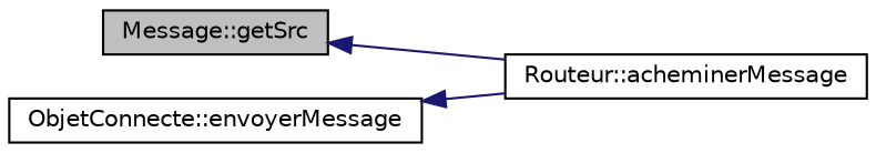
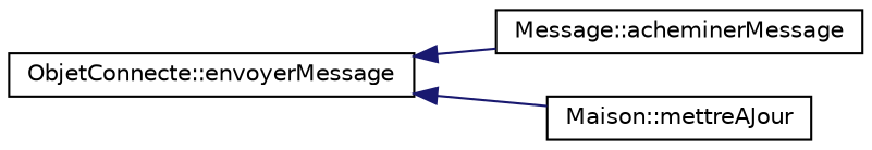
  digraph {
    rankdir=LR
    node [color=black fontname=Helvetica fontsize=10 shape=record]
    edge [color=midnightblue dir=back fontname=Helvetica fontsize=10 labelfontname=Helvetica labelfontsize=10 style=solid]
-   n1 [fillcolor=grey75 fontcolor=black height=0.2 label="Message::getSrc" style=filled width=0.4]
-   n2 [height=0.2 label="Routeur::acheminerMessage" width=0.4]
+   n2 [height=0.2 label="Message::acheminerMessage" width=0.4]
    n3 [height=0.2 label="ObjetConnecte::envoyerMessage" width=0.4]
-   n1 -> n2
+   n4 [height=0.2 label="Maison::mettreAJour" width=0.4]
    n3 -> n2
+   n3 -> n4
  }
